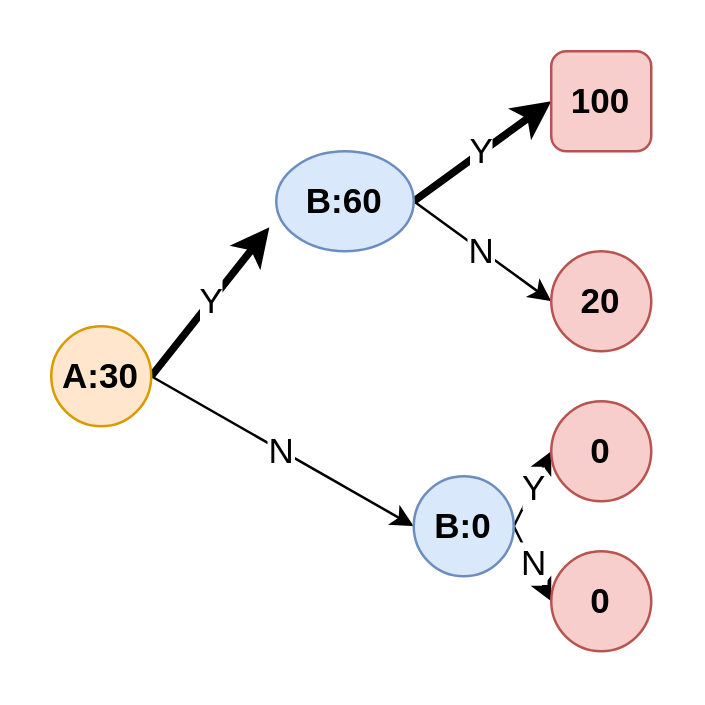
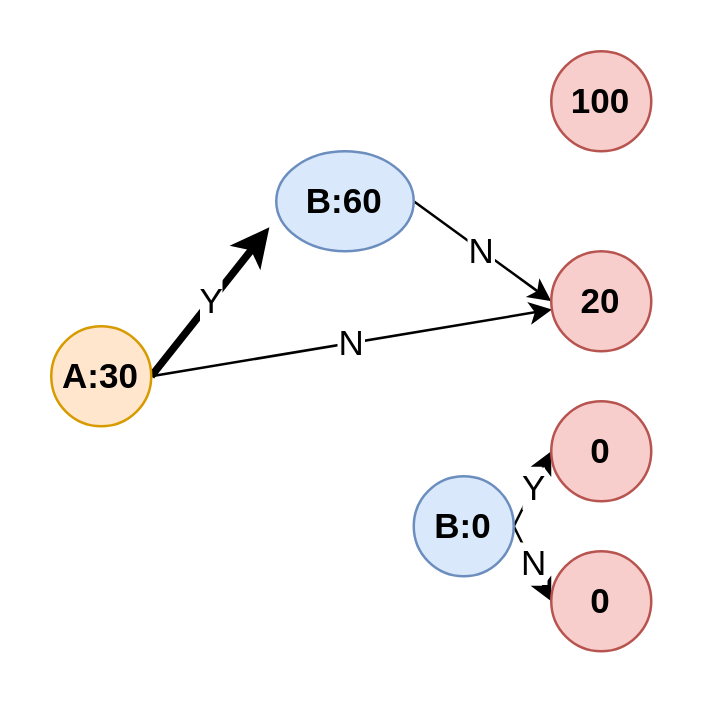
  <mxCell id="0" />
  <mxCell id="1" parent="0" />
  <mxCell id="2" value="Y" style="edgeStyle=none;rounded=1;orthogonalLoop=1;jettySize=auto;html=1;exitX=1;exitY=0.5;exitDx=0;exitDy=0;entryX=-0.05;entryY=0.76;entryDx=0;entryDy=0;entryPerimeter=0;fontSize=14;fontStyle=0;strokeWidth=3;" parent="1" source="4" target="7" edge="1"><mxGeometry relative="1" as="geometry" /></mxCell>
- <mxCell id="3" value="N" style="edgeStyle=none;rounded=0;orthogonalLoop=1;jettySize=auto;html=1;exitX=1;exitY=0.5;exitDx=0;exitDy=0;entryX=0;entryY=0.5;entryDx=0;entryDy=0;fontSize=14;" parent="1" source="4" target="10" edge="1"><mxGeometry relative="1" as="geometry" /></mxCell>
+ <mxCell id="3" value="N" style="edgeStyle=none;rounded=0;orthogonalLoop=1;jettySize=auto;html=1;exitX=1;exitY=0.5;exitDx=0;exitDy=0;fontSize=14;" parent="1" source="4" target="12" edge="1"><mxGeometry relative="1" as="geometry" /></mxCell>
  <mxCell id="4" value="A:30" style="ellipse;whiteSpace=wrap;html=1;aspect=fixed;fillColor=#ffe6cc;strokeColor=#d79b00;fontStyle=1;fontSize=14;" parent="1" vertex="1"><mxGeometry x="20" y="130" width="40" height="40" as="geometry" /></mxCell>
- <mxCell id="5" value="Y" style="edgeStyle=none;rounded=0;orthogonalLoop=1;jettySize=auto;html=1;exitX=1;exitY=0.5;exitDx=0;exitDy=0;entryX=0;entryY=0.5;entryDx=0;entryDy=0;fontSize=14;strokeWidth=3;" parent="1" source="7" target="11" edge="1"><mxGeometry relative="1" as="geometry" /></mxCell>
  <mxCell id="6" value="N" style="edgeStyle=none;rounded=0;orthogonalLoop=1;jettySize=auto;html=1;exitX=1;exitY=0.5;exitDx=0;exitDy=0;entryX=0;entryY=0.5;entryDx=0;entryDy=0;fontSize=14;" parent="1" source="7" target="12" edge="1"><mxGeometry relative="1" as="geometry" /></mxCell>
  <mxCell id="7" value="B:60" style="ellipse;whiteSpace=wrap;html=1;aspect=fixed;fillColor=#dae8fc;strokeColor=#6c8ebf;fontStyle=1;fontSize=14;" parent="1" vertex="1"><mxGeometry x="110" y="60" width="55" height="40" as="geometry" /></mxCell>
  <mxCell id="8" value="Y" style="edgeStyle=none;rounded=0;orthogonalLoop=1;jettySize=auto;html=1;exitX=1;exitY=0.5;exitDx=0;exitDy=0;entryX=0;entryY=0.5;entryDx=0;entryDy=0;fontSize=14;" parent="1" source="10" target="13" edge="1"><mxGeometry relative="1" as="geometry" /></mxCell>
  <mxCell id="9" value="N" style="edgeStyle=none;rounded=0;orthogonalLoop=1;jettySize=auto;html=1;exitX=1;exitY=0.5;exitDx=0;exitDy=0;entryX=0;entryY=0.5;entryDx=0;entryDy=0;fontSize=14;" parent="1" source="10" target="14" edge="1"><mxGeometry relative="1" as="geometry" /></mxCell>
  <mxCell id="10" value="B:0" style="ellipse;whiteSpace=wrap;html=1;aspect=fixed;fillColor=#dae8fc;strokeColor=#6c8ebf;fontStyle=1;fontSize=14;" parent="1" vertex="1"><mxGeometry x="165" y="190" width="40" height="40" as="geometry" /></mxCell>
- <mxCell id="11" value="100" style="whiteSpace=wrap;html=1;aspect=fixed;fillColor=#f8cecc;strokeColor=#b85450;fontStyle=1;fontSize=14;rounded=1;" parent="1" vertex="1"><mxGeometry x="220" y="20" width="40" height="40" as="geometry" /></mxCell>
+ <mxCell id="11" value="100" style="ellipse;whiteSpace=wrap;html=1;aspect=fixed;fillColor=#f8cecc;strokeColor=#b85450;fontStyle=1;fontSize=14;" parent="1" vertex="1"><mxGeometry x="220" y="20" width="40" height="40" as="geometry" /></mxCell>
  <mxCell id="12" value="20" style="ellipse;whiteSpace=wrap;html=1;aspect=fixed;fillColor=#f8cecc;strokeColor=#b85450;fontStyle=1;fontSize=14;" parent="1" vertex="1"><mxGeometry x="220" y="100" width="40" height="40" as="geometry" /></mxCell>
  <mxCell id="13" value="0" style="ellipse;whiteSpace=wrap;html=1;aspect=fixed;fillColor=#f8cecc;strokeColor=#b85450;fontStyle=1;fontSize=14;" parent="1" vertex="1"><mxGeometry x="220" y="160" width="40" height="40" as="geometry" /></mxCell>
  <mxCell id="14" value="0" style="ellipse;whiteSpace=wrap;html=1;aspect=fixed;fillColor=#f8cecc;strokeColor=#b85450;fontStyle=1;fontSize=14;" parent="1" vertex="1"><mxGeometry x="220" y="220" width="40" height="40" as="geometry" /></mxCell>
